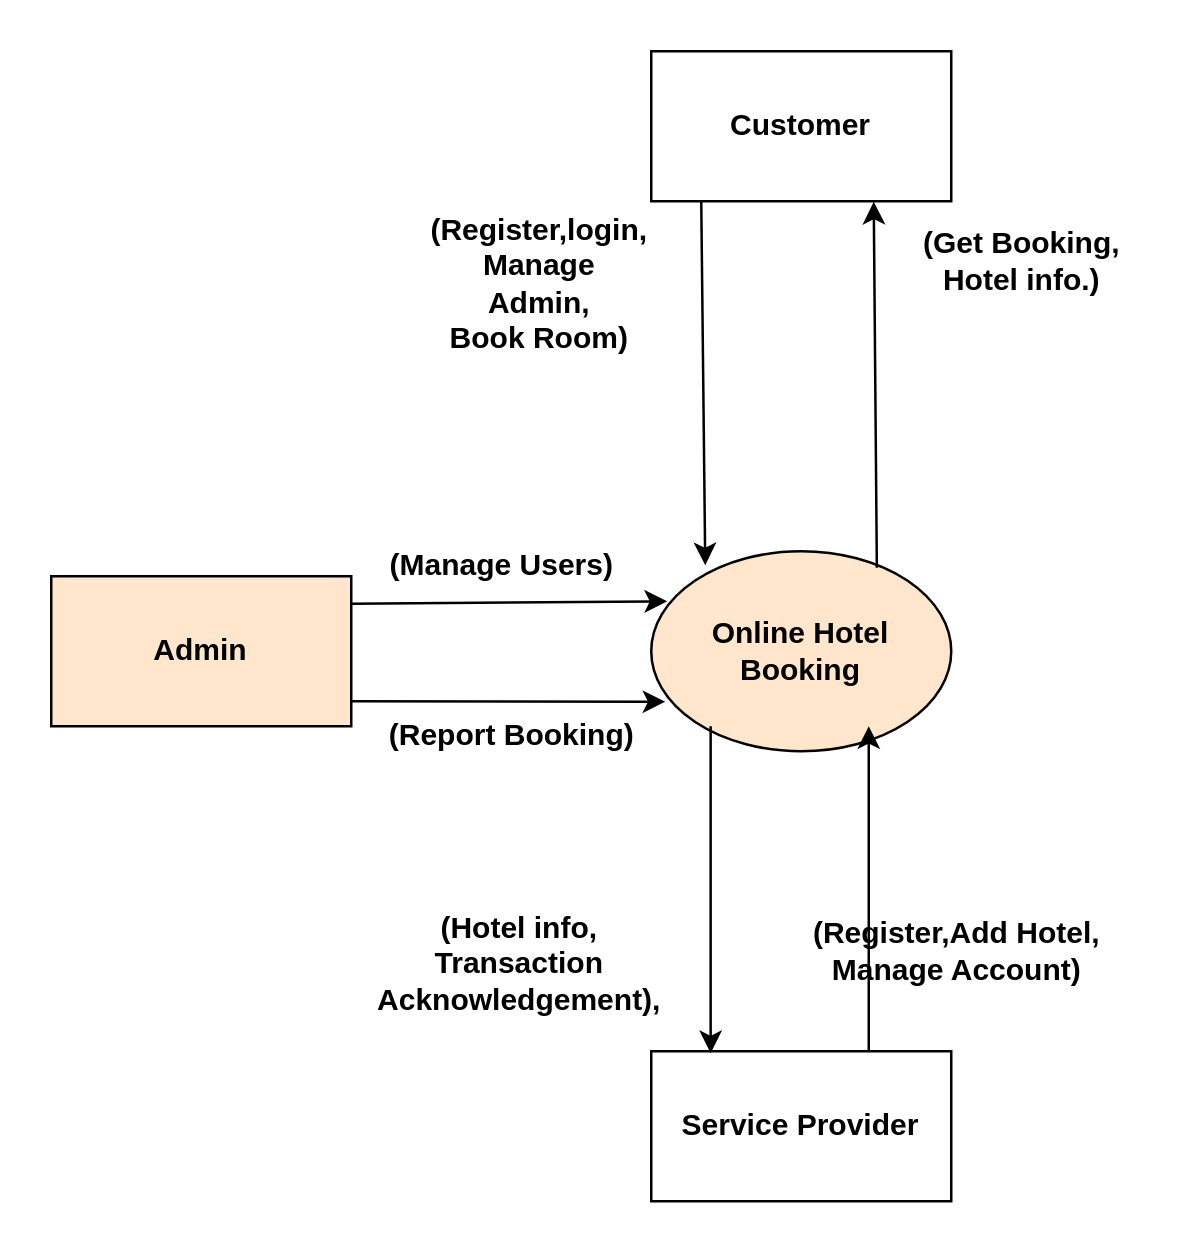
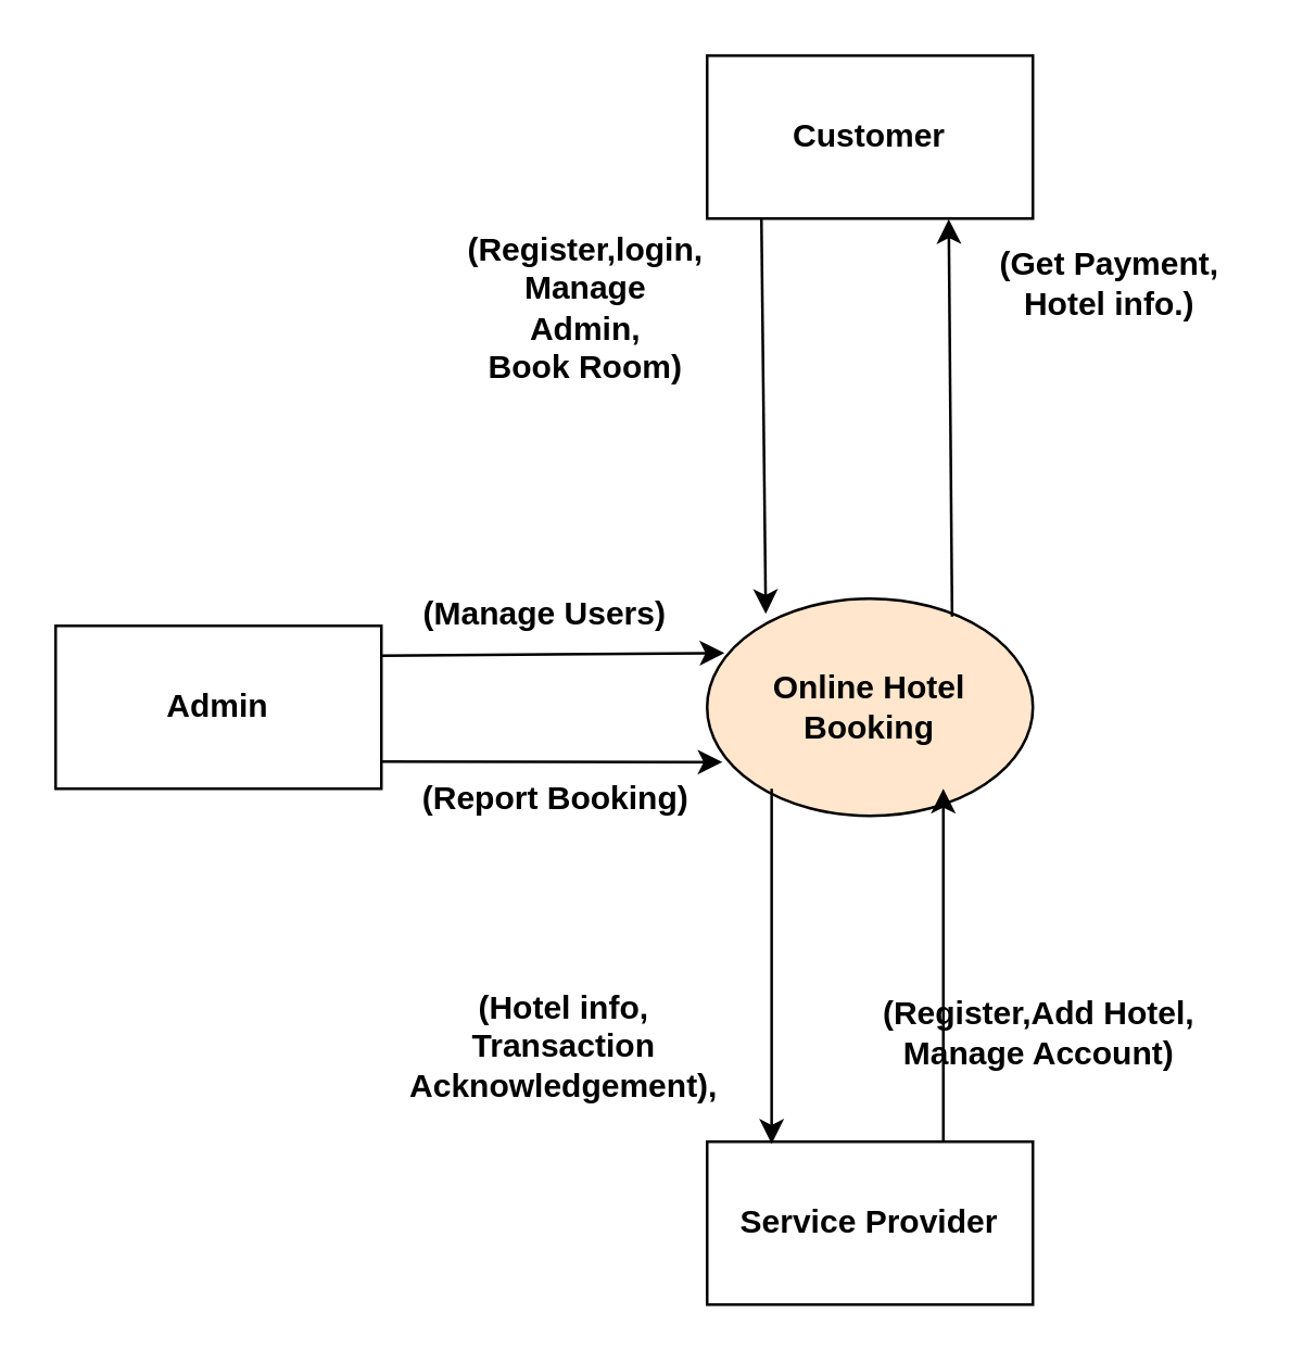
  <mxCell id="0" />
  <mxCell id="1" parent="0" />
- <mxCell id="2" value="&lt;b&gt;Admin&lt;/b&gt;" style="rounded=0;whiteSpace=wrap;html=1;fillColor=#ffe6cc;" vertex="1" parent="1"><mxGeometry x="20" y="230" width="120" height="60" as="geometry" /></mxCell>
+ <mxCell id="2" value="&lt;b&gt;Admin&lt;/b&gt;" style="rounded=0;whiteSpace=wrap;html=1;" vertex="1" parent="1"><mxGeometry x="20" y="230" width="120" height="60" as="geometry" /></mxCell>
  <mxCell id="3" value="&lt;b&gt;Customer&lt;/b&gt;" style="rounded=0;whiteSpace=wrap;html=1;" vertex="1" parent="1"><mxGeometry x="260" y="20" width="120" height="60" as="geometry" /></mxCell>
  <mxCell id="4" value="&lt;b&gt;Service Provider&lt;/b&gt;" style="rounded=0;whiteSpace=wrap;html=1;" vertex="1" parent="1"><mxGeometry x="260" y="420" width="120" height="60" as="geometry" /></mxCell>
  <mxCell id="5" value="&lt;b&gt;Online Hotel Booking&lt;/b&gt;" style="ellipse;whiteSpace=wrap;html=1;fillColor=#ffe6cc;" vertex="1" parent="1"><mxGeometry x="260" y="220" width="120" height="80" as="geometry" /></mxCell>
  <mxCell id="6" value="" style="endArrow=classic;html=1;rounded=0;exitX=0.223;exitY=0.875;exitDx=0;exitDy=0;exitPerimeter=0;entryX=0.223;entryY=0.875;entryDx=0;entryDy=0;entryPerimeter=0;" edge="1" parent="1"><mxGeometry width="50" height="50" relative="1" as="geometry"><mxPoint x="283.76" y="290" as="sourcePoint" /><mxPoint x="283.76" y="420.78" as="targetPoint" /></mxGeometry></mxCell>
  <mxCell id="7" value="" style="endArrow=classic;html=1;rounded=0;" edge="1" parent="1"><mxGeometry width="50" height="50" relative="1" as="geometry"><mxPoint x="347" y="420" as="sourcePoint" /><mxPoint x="347" y="290" as="targetPoint" /></mxGeometry></mxCell>
  <mxCell id="8" value="" style="endArrow=classic;html=1;rounded=0;exitX=0.18;exitY=0.07;exitDx=0;exitDy=0;exitPerimeter=0;entryX=0.18;entryY=0.07;entryDx=0;entryDy=0;entryPerimeter=0;" edge="1" parent="1" target="5"><mxGeometry width="50" height="50" relative="1" as="geometry"><mxPoint x="280" y="80" as="sourcePoint" /><mxPoint x="280" y="150" as="targetPoint" /></mxGeometry></mxCell>
  <mxCell id="9" value="" style="endArrow=classic;html=1;rounded=0;exitX=0.727;exitY=0.07;exitDx=0;exitDy=0;exitPerimeter=0;entryX=0.223;entryY=0.875;entryDx=0;entryDy=0;entryPerimeter=0;" edge="1" parent="1"><mxGeometry width="50" height="50" relative="1" as="geometry"><mxPoint x="350.24" y="226.6" as="sourcePoint" /><mxPoint x="349" y="80.22" as="targetPoint" /></mxGeometry></mxCell>
  <mxCell id="10" value="" style="endArrow=classic;html=1;rounded=0;exitX=1;exitY=0.25;exitDx=0;exitDy=0;entryX=0.053;entryY=0.3;entryDx=0;entryDy=0;entryPerimeter=0;" edge="1" parent="1"><mxGeometry width="50" height="50" relative="1" as="geometry"><mxPoint x="140" y="241" as="sourcePoint" /><mxPoint x="266.36" y="240" as="targetPoint" /></mxGeometry></mxCell>
  <mxCell id="11" value="" style="endArrow=classic;html=1;rounded=0;entryX=0.047;entryY=0.79;entryDx=0;entryDy=0;entryPerimeter=0;" edge="1" parent="1"><mxGeometry width="50" height="50" relative="1" as="geometry"><mxPoint x="140" y="280" as="sourcePoint" /><mxPoint x="265.64" y="280.2" as="targetPoint" /></mxGeometry></mxCell>
  <mxCell id="12" value="&lt;b&gt;(Manage Users)&lt;/b&gt;" style="text;html=1;align=center;verticalAlign=middle;resizable=0;points=[];autosize=1;strokeColor=none;fillColor=none;" vertex="1" parent="1"><mxGeometry x="145" y="216" width="110" height="20" as="geometry" /></mxCell>
  <mxCell id="13" value="&lt;b&gt;(Report Booking)&lt;/b&gt;" style="text;html=1;align=center;verticalAlign=middle;resizable=0;points=[];autosize=1;strokeColor=none;fillColor=none;" vertex="1" parent="1"><mxGeometry x="139" y="284" width="130" height="20" as="geometry" /></mxCell>
  <mxCell id="14" value="&lt;b&gt;(Register,login,&lt;br&gt;Manage &lt;br&gt;Admin,&lt;br&gt;Book Room)&lt;/b&gt;" style="text;html=1;align=center;verticalAlign=middle;resizable=0;points=[];autosize=1;strokeColor=none;fillColor=none;" vertex="1" parent="1"><mxGeometry x="165" y="83" width="100" height="60" as="geometry" /></mxCell>
- <mxCell id="15" value="&lt;b&gt;(Get Booking,&lt;br&gt;Hotel info.)&lt;/b&gt;" style="text;html=1;align=center;verticalAlign=middle;resizable=0;points=[];autosize=1;strokeColor=none;fillColor=none;" vertex="1" parent="1"><mxGeometry x="358" y="89" width="100" height="30" as="geometry" /></mxCell>
+ <mxCell id="15" value="&lt;b&gt;(Get Payment,&lt;br&gt;Hotel info.)&lt;/b&gt;" style="text;html=1;align=center;verticalAlign=middle;resizable=0;points=[];autosize=1;strokeColor=none;fillColor=none;" vertex="1" parent="1"><mxGeometry x="358" y="89" width="100" height="30" as="geometry" /></mxCell>
  <mxCell id="16" value="&lt;b&gt;(Hotel info,&lt;br&gt;Transaction &lt;br&gt;Acknowledgement),&lt;/b&gt;" style="text;html=1;align=center;verticalAlign=middle;resizable=0;points=[];autosize=1;strokeColor=none;fillColor=none;" vertex="1" parent="1"><mxGeometry x="142" y="360" width="130" height="50" as="geometry" /></mxCell>
  <mxCell id="17" value="&lt;b&gt;(Register,Add Hotel,&lt;br&gt;Manage Account)&lt;/b&gt;" style="text;html=1;align=center;verticalAlign=middle;resizable=0;points=[];autosize=1;strokeColor=none;fillColor=none;" vertex="1" parent="1"><mxGeometry x="317" y="365" width="130" height="30" as="geometry" /></mxCell>
